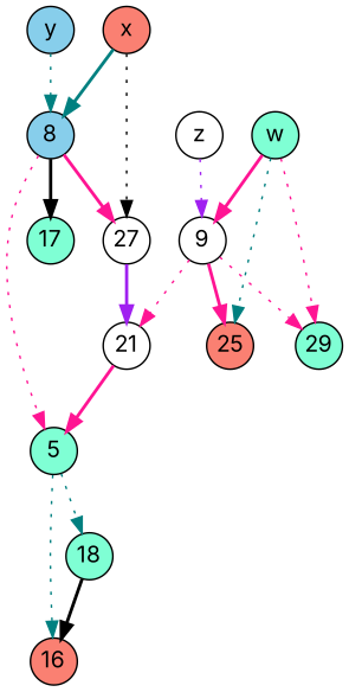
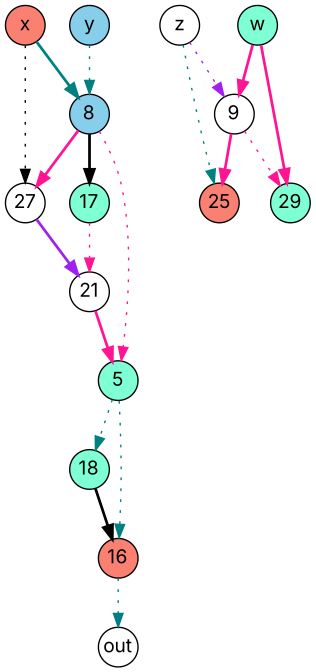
  digraph {
    fontname=Inter
    rankdir=UD
    node [fillcolor=white fixedsize=true fontname=Inter shape=circle style=filled]
    edge [color=deeppink fontname=Inter style=dotted]
    n1 [fillcolor=salmon label=x width=.4]
    8 [fillcolor=skyblue width=.4]
    27 [width=.4]
    17 [fillcolor=aquamarine width=.4]
    5 [fillcolor=aquamarine width=.4]
    n6 [label=21 width=.4]
    n7 [fillcolor=skyblue label=y width=.4]
    n8 [label=z width=.4]
    9 [width=.4]
    25 [fillcolor=salmon width=.4]
    29 [fillcolor=aquamarine width=.4]
    n12 [fillcolor=aquamarine label=w width=.4]
+   n13 [label=out width=.4]
    18 [fillcolor=aquamarine width=.4]
    16 [fillcolor=salmon width=.4]
    n1 -> 8 [color=teal style=bold]
    n1 -> 27 [color=black]
    8 -> 27 [style=bold]
    8 -> 17 [color=black style=bold]
    8 -> 5
    27 -> n6 [color=purple style=bold]
-   9 -> n6
+   17 -> n6
    5 -> 18 [color=teal]
    5 -> 16 [color=teal]
    n6 -> 5 [style=bold]
    n7 -> 8 [color=teal]
    n8 -> 9 [color=purple]
-   n12 -> 25 [color=teal]
+   n8 -> 25 [color=teal]
    9 -> 25 [style=bold]
    9 -> 29
    n12 -> 9 [style=bold]
-   n12 -> 29
+   n12 -> 29 [style=bold]
    18 -> 16 [color=black style=bold]
+   16 -> n13 [color=teal]
  }
